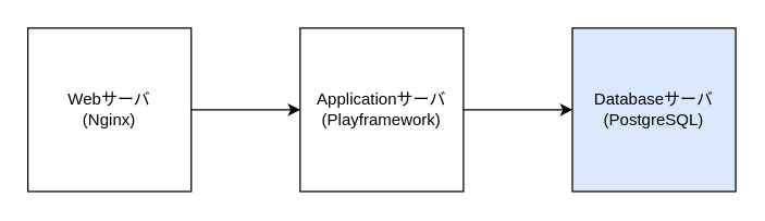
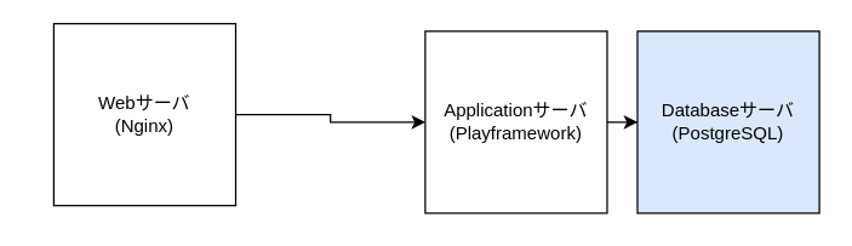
  <mxCell id="0" />
  <mxCell id="1" parent="0" />
  <mxCell id="2" style="edgeStyle=orthogonalEdgeStyle;rounded=0;orthogonalLoop=1;jettySize=auto;html=1;entryX=0;entryY=0.5;entryDx=0;entryDy=0;" edge="1" parent="1" source="3" target="5"><mxGeometry relative="1" as="geometry" /></mxCell>
- <mxCell id="3" value="Webサーバ&lt;br&gt;(Nginx)" style="whiteSpace=wrap;html=1;aspect=fixed;" vertex="1" parent="1"><mxGeometry x="20" y="20" width="120" height="120" as="geometry" /></mxCell>
+ <mxCell id="3" value="Webサーバ&lt;br&gt;(Nginx)" style="whiteSpace=wrap;html=1;aspect=fixed;" vertex="1" parent="1"><mxGeometry x="35" y="15" width="120" height="120" as="geometry" /></mxCell>
  <mxCell id="4" style="edgeStyle=orthogonalEdgeStyle;rounded=0;orthogonalLoop=1;jettySize=auto;html=1;entryX=0;entryY=0.5;entryDx=0;entryDy=0;" edge="1" parent="1" source="5" target="6"><mxGeometry relative="1" as="geometry" /></mxCell>
- <mxCell id="5" value="Applicationサーバ&lt;br&gt;(Playframework)" style="whiteSpace=wrap;html=1;aspect=fixed;" vertex="1" parent="1"><mxGeometry x="220" y="20" width="120" height="120" as="geometry" /></mxCell>
+ <mxCell id="5" value="Applicationサーバ&lt;br&gt;(Playframework)" style="whiteSpace=wrap;html=1;aspect=fixed;" vertex="1" parent="1"><mxGeometry x="280" y="20" width="120" height="120" as="geometry" /></mxCell>
  <mxCell id="6" value="Databaseサーバ&lt;br&gt;(PostgreSQL)" style="whiteSpace=wrap;html=1;aspect=fixed;fillColor=#dae8fc;" vertex="1" parent="1"><mxGeometry x="420" y="20" width="120" height="120" as="geometry" /></mxCell>
